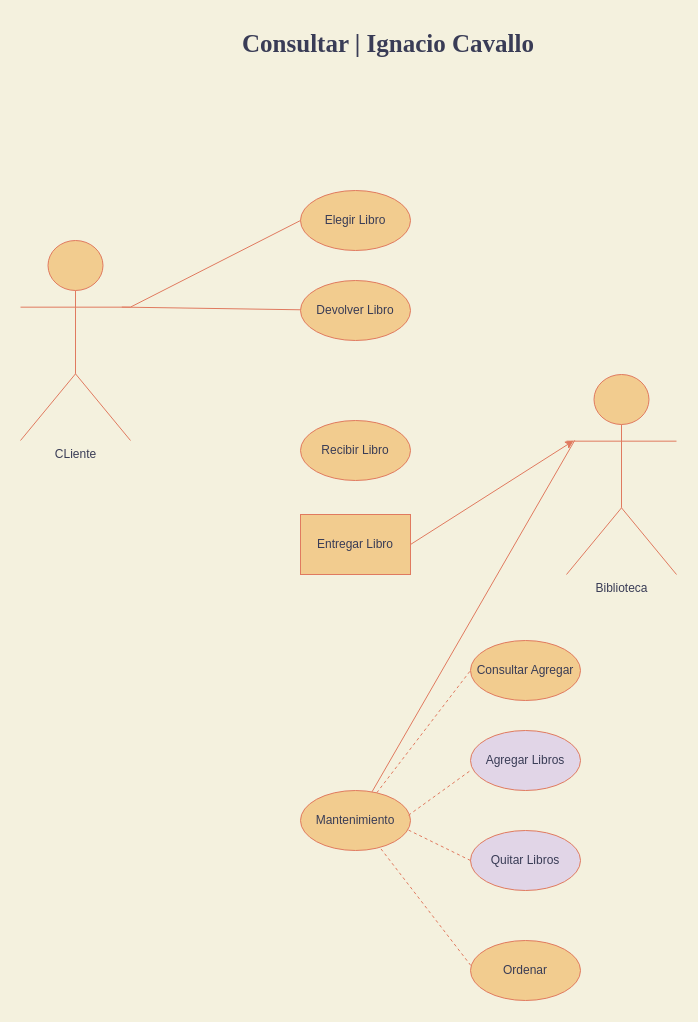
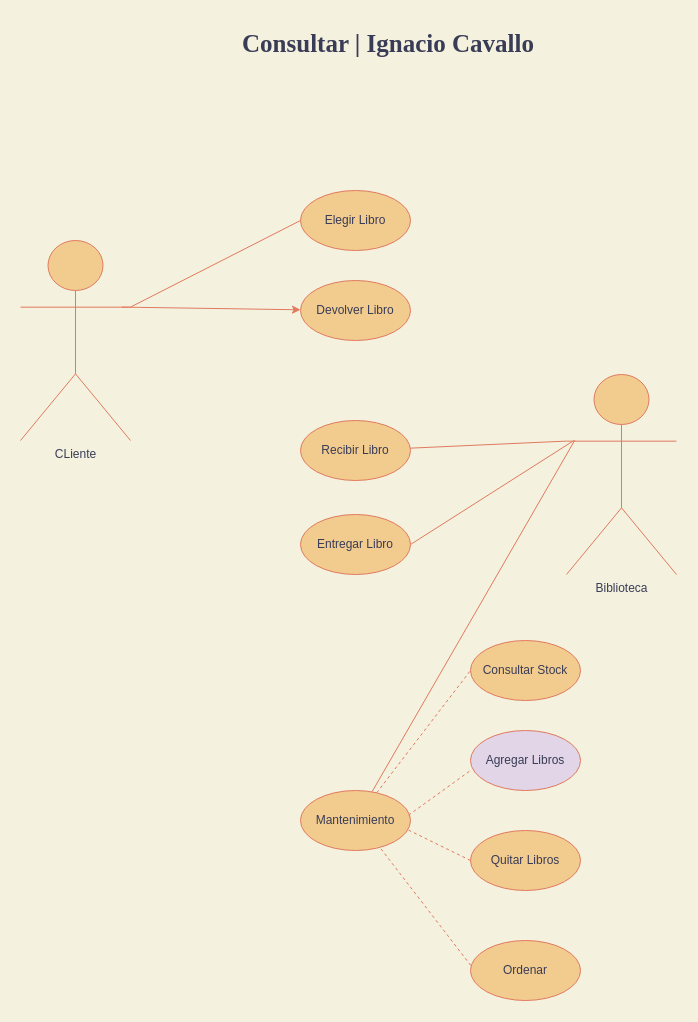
  <mxCell id="0" />
  <mxCell id="1" parent="0" />
  <mxCell id="2" value="Elegir Libro" style="ellipse;whiteSpace=wrap;html=1;rounded=0;sketch=0;fontColor=#393C56;strokeColor=#E07A5F;fillColor=#F2CC8F;" vertex="1" parent="1"><mxGeometry x="300" y="190" width="110" height="60" as="geometry" /></mxCell>
  <mxCell id="3" value="CLiente" style="shape=umlActor;verticalLabelPosition=bottom;verticalAlign=top;html=1;rounded=0;sketch=0;fontColor=#393C56;strokeColor=#E07A5F;fillColor=#F2CC8F;" vertex="1" parent="1"><mxGeometry x="20" y="240" width="110" height="200" as="geometry" /></mxCell>
  <mxCell id="4" value="Mantenimiento" style="ellipse;whiteSpace=wrap;html=1;rounded=0;sketch=0;fontColor=#393C56;strokeColor=#E07A5F;fillColor=#F2CC8F;" vertex="1" parent="1"><mxGeometry x="300" y="790" width="110" height="60" as="geometry" /></mxCell>
  <mxCell id="5" value="Consultar | Ignacio Cavallo" style="text;align=center;fontStyle=1;verticalAlign=middle;spacingLeft=3;spacingRight=3;strokeColor=none;rotatable=0;points=[[0,0.5],[1,0.5]];portConstraint=eastwest;fontFamily=Lucida Console;fontSize=25;fontColor=#393C56;" vertex="1" parent="1"><mxGeometry x="210" y="20" width="356" height="40" as="geometry" /></mxCell>
  <mxCell id="6" value="Recibir Libro" style="ellipse;whiteSpace=wrap;html=1;rounded=0;sketch=0;fontColor=#393C56;strokeColor=#E07A5F;fillColor=#F2CC8F;" vertex="1" parent="1"><mxGeometry x="300" y="420" width="110" height="60" as="geometry" /></mxCell>
- <mxCell id="7" value="Entregar Libro" style="whiteSpace=wrap;html=1;sketch=0;fontColor=#393C56;strokeColor=#E07A5F;fillColor=#F2CC8F;rounded=0;" vertex="1" parent="1"><mxGeometry x="300" y="514" width="110" height="60" as="geometry" /></mxCell>
+ <mxCell id="7" value="Entregar Libro" style="ellipse;whiteSpace=wrap;html=1;rounded=0;sketch=0;fontColor=#393C56;strokeColor=#E07A5F;fillColor=#F2CC8F;" vertex="1" parent="1"><mxGeometry x="300" y="514" width="110" height="60" as="geometry" /></mxCell>
  <mxCell id="8" value="Devolver Libro" style="ellipse;whiteSpace=wrap;html=1;rounded=0;sketch=0;fontColor=#393C56;strokeColor=#E07A5F;fillColor=#F2CC8F;" vertex="1" parent="1"><mxGeometry x="300" y="280" width="110" height="60" as="geometry" /></mxCell>
  <mxCell id="9" value="Biblioteca" style="shape=umlActor;verticalLabelPosition=bottom;verticalAlign=top;html=1;rounded=0;sketch=0;fontColor=#393C56;strokeColor=#E07A5F;fillColor=#F2CC8F;" vertex="1" parent="1"><mxGeometry x="566" y="374" width="110" height="200" as="geometry" /></mxCell>
- <mxCell id="10" value="Consultar Agregar" style="ellipse;whiteSpace=wrap;html=1;rounded=0;sketch=0;fontColor=#393C56;strokeColor=#E07A5F;fillColor=#F2CC8F;" vertex="1" parent="1"><mxGeometry x="470" y="640" width="110" height="60" as="geometry" /></mxCell>
+ <mxCell id="10" value="Consultar Stock" style="ellipse;whiteSpace=wrap;html=1;rounded=0;sketch=0;fontColor=#393C56;strokeColor=#E07A5F;fillColor=#F2CC8F;" vertex="1" parent="1"><mxGeometry x="470" y="640" width="110" height="60" as="geometry" /></mxCell>
  <mxCell id="11" value="Agregar Libros" style="ellipse;whiteSpace=wrap;html=1;rounded=0;sketch=0;fontColor=#393C56;strokeColor=#E07A5F;fillColor=#e1d5e7;" vertex="1" parent="1"><mxGeometry x="470" y="730" width="110" height="60" as="geometry" /></mxCell>
- <mxCell id="12" value="Quitar Libros" style="ellipse;whiteSpace=wrap;html=1;rounded=0;sketch=0;fontColor=#393C56;strokeColor=#E07A5F;fillColor=#e1d5e7;" vertex="1" parent="1"><mxGeometry x="470" y="830" width="110" height="60" as="geometry" /></mxCell>
+ <mxCell id="12" value="Quitar Libros" style="ellipse;whiteSpace=wrap;html=1;rounded=0;sketch=0;fontColor=#393C56;strokeColor=#E07A5F;fillColor=#F2CC8F;" vertex="1" parent="1"><mxGeometry x="470" y="830" width="110" height="60" as="geometry" /></mxCell>
  <mxCell id="13" value="Ordenar" style="ellipse;whiteSpace=wrap;html=1;rounded=0;sketch=0;fontColor=#393C56;strokeColor=#E07A5F;fillColor=#F2CC8F;" vertex="1" parent="1"><mxGeometry x="470" y="940" width="110" height="60" as="geometry" /></mxCell>
  <mxCell id="14" value="" style="endArrow=none;html=1;fontColor=#393C56;strokeColor=#E07A5F;fillColor=#F2CC8F;entryX=0;entryY=0.5;entryDx=0;entryDy=0;exitX=1;exitY=0.333;exitDx=0;exitDy=0;exitPerimeter=0;" edge="1" parent="1" source="3" target="2"><mxGeometry width="50" height="50" relative="1" as="geometry"><mxPoint x="140" y="300" as="sourcePoint" /><mxPoint x="190" y="250" as="targetPoint" /></mxGeometry></mxCell>
- <mxCell id="15" value="" style="endArrow=none;html=1;fontColor=#393C56;strokeColor=#E07A5F;fillColor=#F2CC8F;exitX=0.921;exitY=0.333;exitDx=0;exitDy=0;exitPerimeter=0;" edge="1" parent="1" source="3" target="8"><mxGeometry width="50" height="50" relative="1" as="geometry"><mxPoint x="140" y="310" as="sourcePoint" /><mxPoint x="190" y="260" as="targetPoint" /></mxGeometry></mxCell>
- <mxCell id="17" value="" style="endArrow=classic;html=1;fontColor=#393C56;strokeColor=#E07A5F;fillColor=#F2CC8F;exitX=1;exitY=0.5;exitDx=0;exitDy=0;entryX=0.065;entryY=0.331;entryDx=0;entryDy=0;entryPerimeter=0;" edge="1" parent="1" source="7" target="9"><mxGeometry width="50" height="50" relative="1" as="geometry"><mxPoint x="516" y="490" as="sourcePoint" /><mxPoint x="566" y="440" as="targetPoint" /></mxGeometry></mxCell>
+ <mxCell id="15" value="" style="endArrow=classic;html=1;fontColor=#393C56;strokeColor=#E07A5F;fillColor=#F2CC8F;exitX=0.921;exitY=0.333;exitDx=0;exitDy=0;exitPerimeter=0;" edge="1" parent="1" source="3" target="8"><mxGeometry width="50" height="50" relative="1" as="geometry"><mxPoint x="140" y="310" as="sourcePoint" /><mxPoint x="190" y="260" as="targetPoint" /></mxGeometry></mxCell>
+ <mxCell id="16" value="" style="endArrow=none;html=1;fontColor=#393C56;strokeColor=#E07A5F;fillColor=#F2CC8F;entryX=0;entryY=0.333;entryDx=0;entryDy=0;entryPerimeter=0;" edge="1" parent="1" source="6" target="9"><mxGeometry width="50" height="50" relative="1" as="geometry"><mxPoint x="516" y="490" as="sourcePoint" /><mxPoint x="566" y="440" as="targetPoint" /></mxGeometry></mxCell>
+ <mxCell id="17" value="" style="endArrow=none;html=1;fontColor=#393C56;strokeColor=#E07A5F;fillColor=#F2CC8F;exitX=1;exitY=0.5;exitDx=0;exitDy=0;entryX=0.065;entryY=0.331;entryDx=0;entryDy=0;entryPerimeter=0;" edge="1" parent="1" source="7" target="9"><mxGeometry width="50" height="50" relative="1" as="geometry"><mxPoint x="516" y="490" as="sourcePoint" /><mxPoint x="566" y="440" as="targetPoint" /></mxGeometry></mxCell>
  <mxCell id="18" value="" style="endArrow=none;html=1;fontColor=#393C56;strokeColor=#E07A5F;fillColor=#F2CC8F;entryX=0.075;entryY=0.329;entryDx=0;entryDy=0;entryPerimeter=0;" edge="1" parent="1" source="4" target="9"><mxGeometry width="50" height="50" relative="1" as="geometry"><mxPoint x="450" y="590" as="sourcePoint" /><mxPoint x="500" y="540" as="targetPoint" /></mxGeometry></mxCell>
  <mxCell id="19" value="" style="endArrow=none;dashed=1;html=1;fontColor=#393C56;strokeColor=#E07A5F;fillColor=#F2CC8F;entryX=0;entryY=0.5;entryDx=0;entryDy=0;" edge="1" parent="1" source="4" target="10"><mxGeometry width="50" height="50" relative="1" as="geometry"><mxPoint x="420" y="750" as="sourcePoint" /><mxPoint x="470" y="700" as="targetPoint" /></mxGeometry></mxCell>
  <mxCell id="20" value="" style="endArrow=none;dashed=1;html=1;fontColor=#393C56;strokeColor=#E07A5F;fillColor=#F2CC8F;exitX=0.982;exitY=0.412;exitDx=0;exitDy=0;exitPerimeter=0;entryX=0;entryY=0.667;entryDx=0;entryDy=0;entryPerimeter=0;" edge="1" parent="1" source="4" target="11"><mxGeometry width="50" height="50" relative="1" as="geometry"><mxPoint x="430" y="790" as="sourcePoint" /><mxPoint x="480" y="740" as="targetPoint" /></mxGeometry></mxCell>
  <mxCell id="21" value="" style="endArrow=none;dashed=1;html=1;fontColor=#393C56;strokeColor=#E07A5F;fillColor=#F2CC8F;exitX=0.982;exitY=0.66;exitDx=0;exitDy=0;exitPerimeter=0;entryX=0;entryY=0.5;entryDx=0;entryDy=0;" edge="1" parent="1" source="4" target="12"><mxGeometry width="50" height="50" relative="1" as="geometry"><mxPoint x="400" y="914.7" as="sourcePoint" /><mxPoint x="461.98" y="870" as="targetPoint" /></mxGeometry></mxCell>
  <mxCell id="22" value="" style="endArrow=none;dashed=1;html=1;fontColor=#393C56;strokeColor=#E07A5F;fillColor=#F2CC8F;entryX=0.003;entryY=0.417;entryDx=0;entryDy=0;entryPerimeter=0;exitX=0.732;exitY=0.974;exitDx=0;exitDy=0;exitPerimeter=0;" edge="1" parent="1" source="4" target="13"><mxGeometry width="50" height="50" relative="1" as="geometry"><mxPoint x="370" y="940" as="sourcePoint" /><mxPoint x="420" y="890" as="targetPoint" /></mxGeometry></mxCell>
